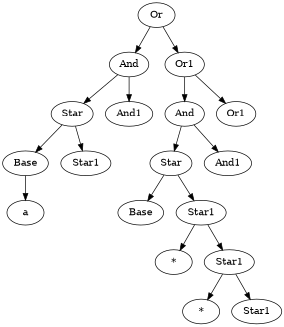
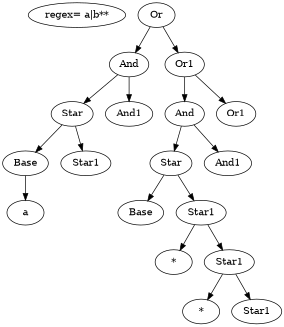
  digraph {
+   n1 [label="regex= a|b**"]
    n2 [label=Or]
    n3 [label=And]
    n4 [label=Or1]
    n5 [label=Star]
    n6 [label=And1]
    n7 [label=And]
    n8 [label=Or1]
    n9 [label=Base]
    n10 [label=Star1]
    n11 [label=a]
    n12 [label=Star]
    n13 [label=And1]
    n14 [label=Base]
    n15 [label=Star1]
    n16 [label="*"]
    n17 [label=Star1]
    n18 [label="*"]
    n19 [label=Star1]
    n2 -> n3
    n2 -> n4
    n3 -> n5
    n3 -> n6
    n4 -> n7
    n4 -> n8
    n5 -> n9
    n5 -> n10
    n7 -> n12
    n7 -> n13
    n9 -> n11
    n12 -> n14
    n12 -> n15
    n15 -> n16
    n15 -> n17
    n17 -> n18
    n17 -> n19
  }
